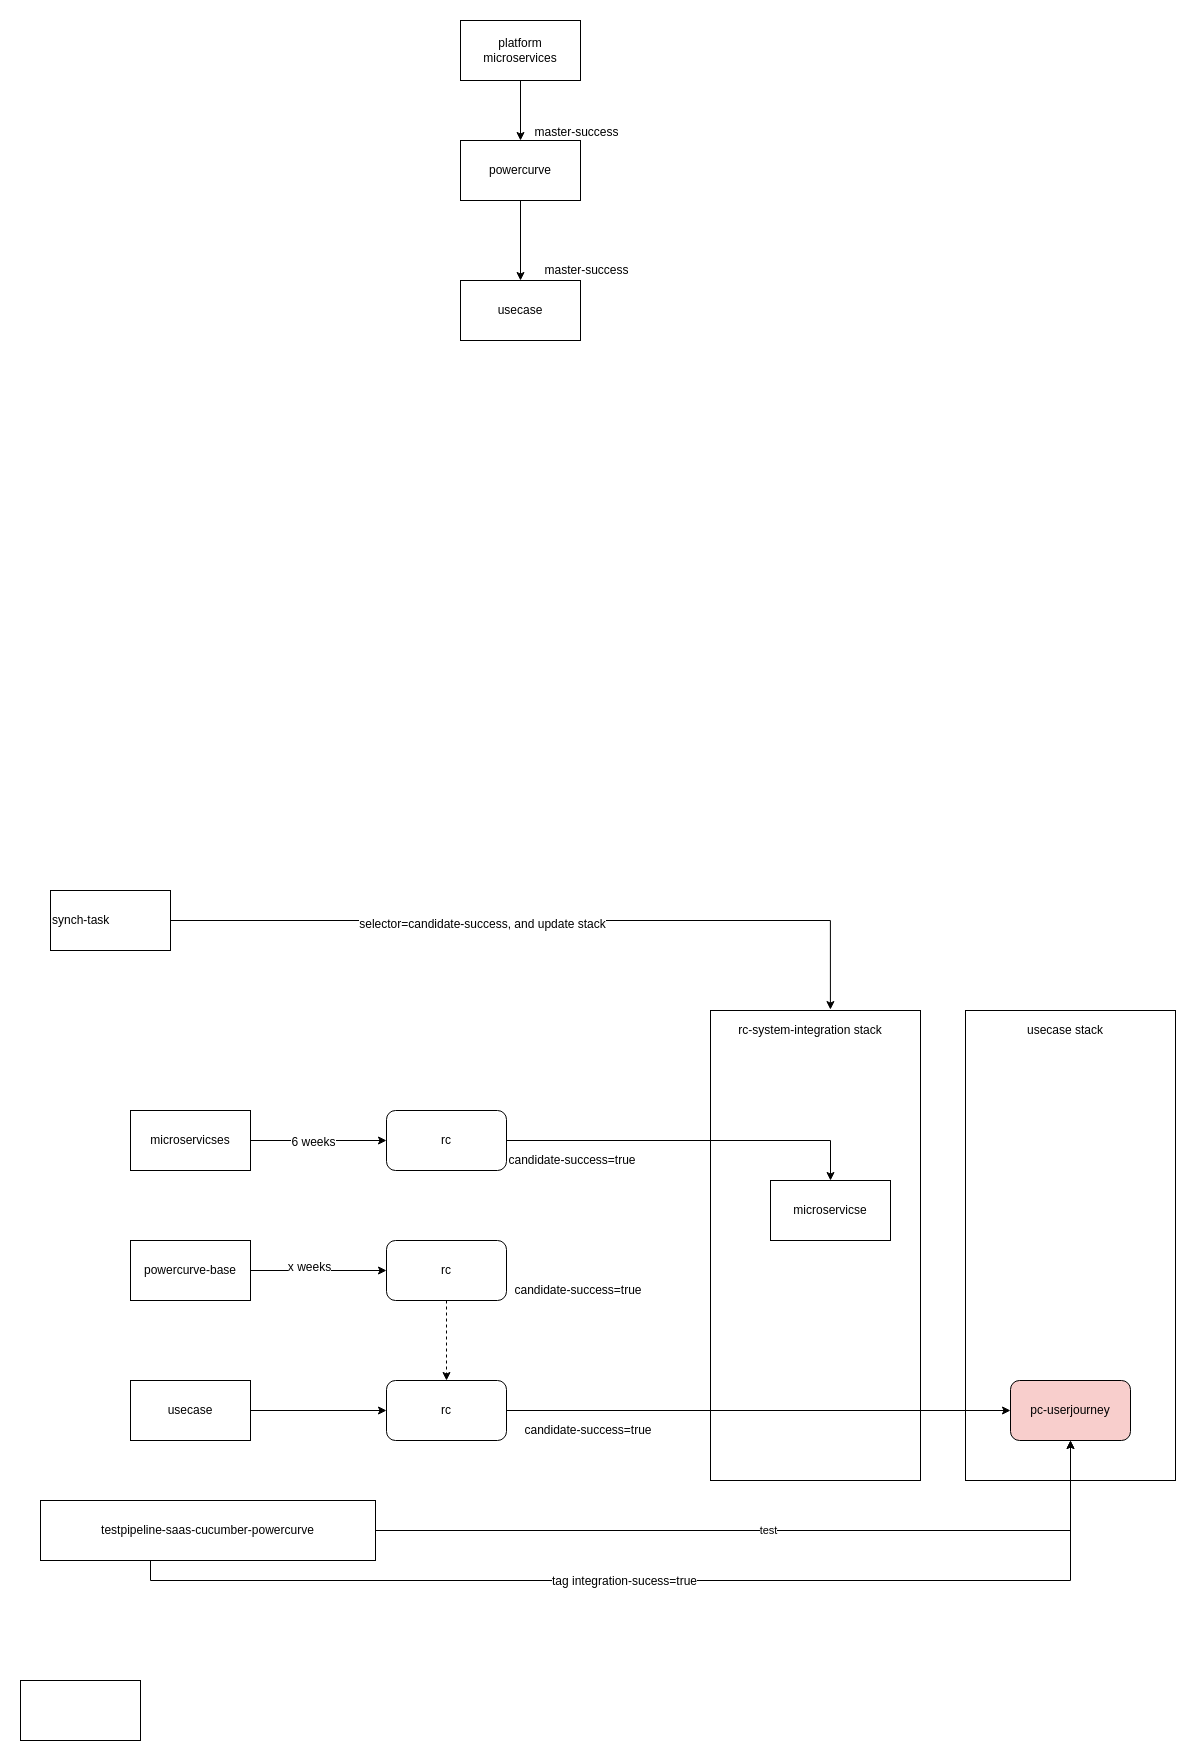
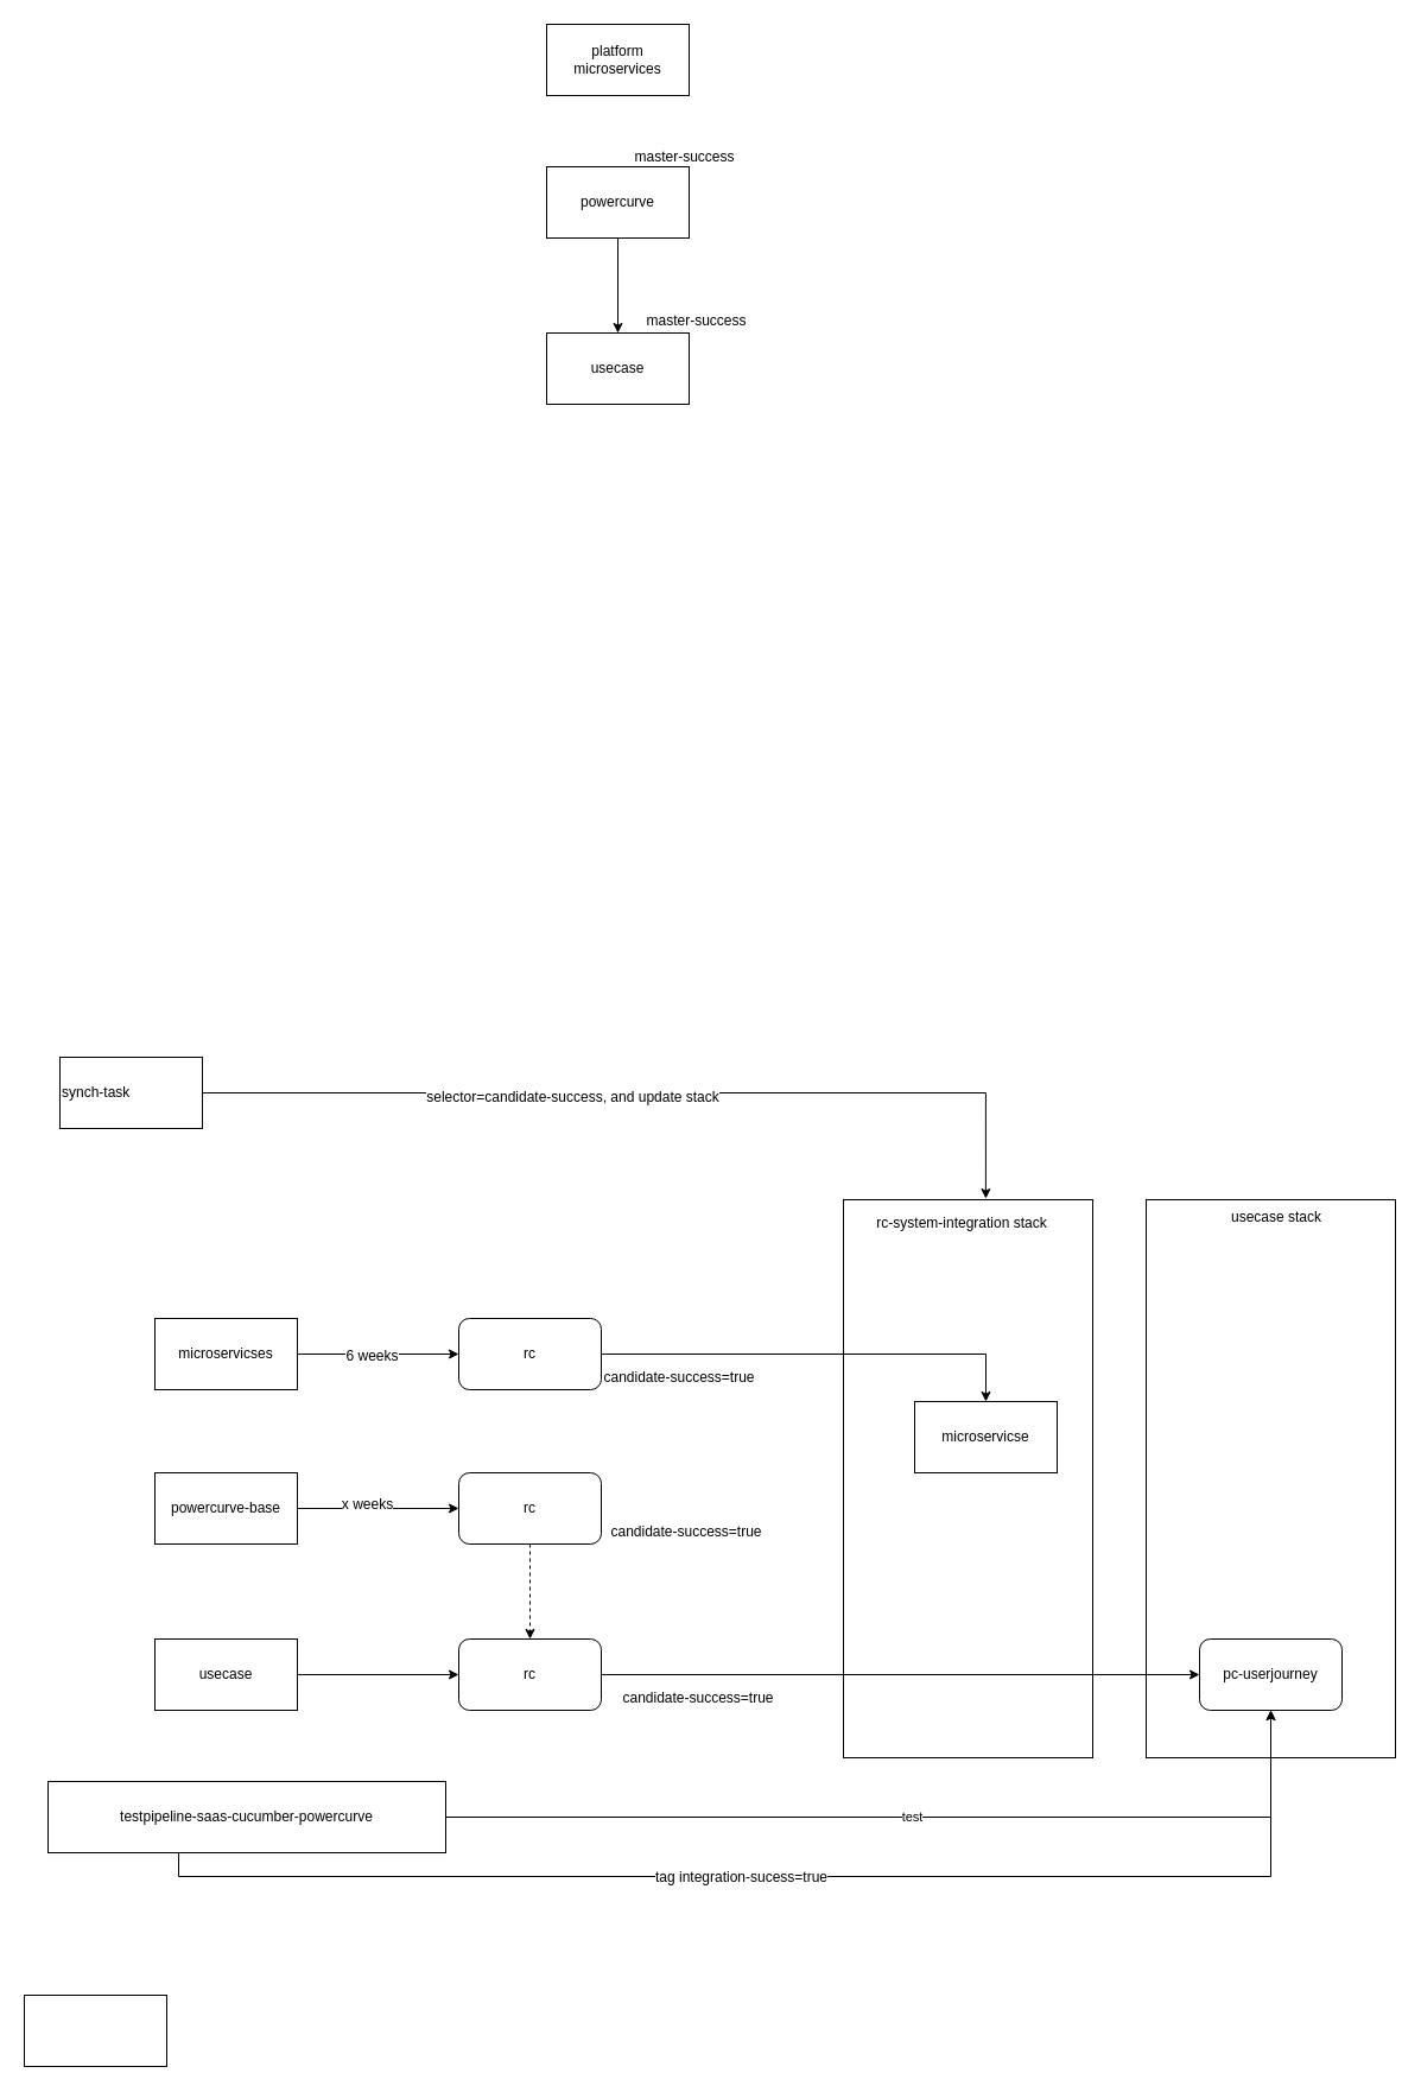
  <mxCell id="0" />
  <mxCell id="1" parent="0" />
  <mxCell id="2" value="" style="rounded=0;whiteSpace=wrap;html=1;" vertex="1" parent="1"><mxGeometry x="965" y="1010" width="210" height="470" as="geometry" /></mxCell>
  <mxCell id="3" value="" style="rounded=0;whiteSpace=wrap;html=1;" vertex="1" parent="1"><mxGeometry x="710" y="1010" width="210" height="470" as="geometry" /></mxCell>
- <mxCell id="4" value="" style="edgeStyle=orthogonalEdgeStyle;rounded=0;orthogonalLoop=1;jettySize=auto;html=1;" edge="1" parent="1" source="5" target="7"><mxGeometry relative="1" as="geometry" /></mxCell>
  <mxCell id="5" value="platform microservices" style="rounded=0;whiteSpace=wrap;html=1;" vertex="1" parent="1"><mxGeometry x="460" y="20" width="120" height="60" as="geometry" /></mxCell>
  <mxCell id="6" value="" style="edgeStyle=orthogonalEdgeStyle;rounded=0;orthogonalLoop=1;jettySize=auto;html=1;" edge="1" parent="1" source="7" target="8"><mxGeometry relative="1" as="geometry" /></mxCell>
  <mxCell id="7" value="powercurve" style="rounded=0;whiteSpace=wrap;html=1;" vertex="1" parent="1"><mxGeometry x="460" y="140" width="120" height="60" as="geometry" /></mxCell>
  <mxCell id="8" value="usecase" style="rounded=0;whiteSpace=wrap;html=1;" vertex="1" parent="1"><mxGeometry x="460" y="280" width="120" height="60" as="geometry" /></mxCell>
  <mxCell id="9" value="master-success" style="text;html=1;align=center;verticalAlign=middle;resizable=0;points=[];autosize=1;" vertex="1" parent="1"><mxGeometry x="526" y="122" width="100" height="20" as="geometry" /></mxCell>
  <mxCell id="10" value="master-success" style="text;html=1;align=center;verticalAlign=middle;resizable=0;points=[];autosize=1;" vertex="1" parent="1"><mxGeometry x="536" y="260" width="100" height="20" as="geometry" /></mxCell>
  <mxCell id="11" value="" style="edgeStyle=orthogonalEdgeStyle;rounded=0;orthogonalLoop=1;jettySize=auto;html=1;" edge="1" parent="1" source="13" target="15"><mxGeometry relative="1" as="geometry" /></mxCell>
  <mxCell id="12" value="6 weeks" style="text;html=1;align=center;verticalAlign=middle;resizable=0;points=[];labelBackgroundColor=#ffffff;" vertex="1" connectable="0" parent="11"><mxGeometry x="-0.086" y="-1" relative="1" as="geometry"><mxPoint as="offset" /></mxGeometry></mxCell>
  <mxCell id="13" value="microservicses" style="rounded=0;whiteSpace=wrap;html=1;" vertex="1" parent="1"><mxGeometry x="130" y="1110" width="120" height="60" as="geometry" /></mxCell>
  <mxCell id="14" value="" style="edgeStyle=orthogonalEdgeStyle;rounded=0;orthogonalLoop=1;jettySize=auto;html=1;" edge="1" parent="1" source="15" target="16"><mxGeometry relative="1" as="geometry" /></mxCell>
  <mxCell id="15" value="rc" style="rounded=1;whiteSpace=wrap;html=1;" vertex="1" parent="1"><mxGeometry x="386" y="1110" width="120" height="60" as="geometry" /></mxCell>
  <mxCell id="16" value="microservicse" style="rounded=0;whiteSpace=wrap;html=1;" vertex="1" parent="1"><mxGeometry x="770" y="1180" width="120" height="60" as="geometry" /></mxCell>
  <mxCell id="17" value="" style="edgeStyle=orthogonalEdgeStyle;rounded=0;orthogonalLoop=1;jettySize=auto;html=1;" edge="1" parent="1" source="19" target="21"><mxGeometry relative="1" as="geometry" /></mxCell>
  <mxCell id="18" value="x weeks" style="text;html=1;align=center;verticalAlign=middle;resizable=0;points=[];labelBackgroundColor=#ffffff;" vertex="1" connectable="0" parent="17"><mxGeometry x="-0.141" y="4" relative="1" as="geometry"><mxPoint as="offset" /></mxGeometry></mxCell>
  <mxCell id="19" value="powercurve-base" style="rounded=0;whiteSpace=wrap;html=1;" vertex="1" parent="1"><mxGeometry x="130" y="1240" width="120" height="60" as="geometry" /></mxCell>
  <mxCell id="20" style="edgeStyle=orthogonalEdgeStyle;rounded=0;orthogonalLoop=1;jettySize=auto;html=1;dashed=1;" edge="1" parent="1" source="21" target="27"><mxGeometry relative="1" as="geometry" /></mxCell>
  <mxCell id="21" value="rc" style="rounded=1;whiteSpace=wrap;html=1;" vertex="1" parent="1"><mxGeometry x="386" y="1240" width="120" height="60" as="geometry" /></mxCell>
  <mxCell id="22" value="candidate-success=true" style="text;html=1;strokeColor=none;fillColor=none;align=center;verticalAlign=middle;whiteSpace=wrap;rounded=0;" vertex="1" parent="1"><mxGeometry x="506" y="1280" width="144" height="20" as="geometry" /></mxCell>
  <mxCell id="23" value="candidate-success=true" style="text;html=1;strokeColor=none;fillColor=none;align=center;verticalAlign=middle;whiteSpace=wrap;rounded=0;" vertex="1" parent="1"><mxGeometry x="500" y="1150" width="144" height="20" as="geometry" /></mxCell>
  <mxCell id="24" value="" style="edgeStyle=orthogonalEdgeStyle;rounded=0;orthogonalLoop=1;jettySize=auto;html=1;" edge="1" parent="1" source="25" target="27"><mxGeometry relative="1" as="geometry" /></mxCell>
  <mxCell id="25" value="usecase" style="rounded=0;whiteSpace=wrap;html=1;" vertex="1" parent="1"><mxGeometry x="130" y="1380" width="120" height="60" as="geometry" /></mxCell>
  <mxCell id="26" value="" style="edgeStyle=orthogonalEdgeStyle;rounded=0;orthogonalLoop=1;jettySize=auto;html=1;" edge="1" parent="1" source="27" target="28"><mxGeometry relative="1" as="geometry" /></mxCell>
  <mxCell id="27" value="rc" style="rounded=1;whiteSpace=wrap;html=1;" vertex="1" parent="1"><mxGeometry x="386" y="1380" width="120" height="60" as="geometry" /></mxCell>
- <mxCell id="28" value="pc-userjourney" style="rounded=1;whiteSpace=wrap;html=1;fillColor=#f8cecc;" vertex="1" parent="1"><mxGeometry x="1010" y="1380" width="120" height="60" as="geometry" /></mxCell>
+ <mxCell id="28" value="pc-userjourney" style="rounded=1;whiteSpace=wrap;html=1;" vertex="1" parent="1"><mxGeometry x="1010" y="1380" width="120" height="60" as="geometry" /></mxCell>
  <mxCell id="29" value="candidate-success=true" style="text;html=1;strokeColor=none;fillColor=none;align=center;verticalAlign=middle;whiteSpace=wrap;rounded=0;" vertex="1" parent="1"><mxGeometry x="516" y="1420" width="144" height="20" as="geometry" /></mxCell>
  <mxCell id="30" value="rc-system-integration stack" style="text;html=1;strokeColor=none;fillColor=none;align=center;verticalAlign=middle;whiteSpace=wrap;rounded=0;" vertex="1" parent="1"><mxGeometry x="725" y="1020" width="170" height="20" as="geometry" /></mxCell>
- <mxCell id="31" value="usecase stack" style="text;html=1;strokeColor=none;fillColor=none;align=center;verticalAlign=middle;whiteSpace=wrap;rounded=0;" vertex="1" parent="1"><mxGeometry x="980" y="1020" width="170" height="20" as="geometry" /></mxCell>
+ <mxCell id="31" value="usecase stack" style="text;html=1;strokeColor=none;fillColor=none;align=center;verticalAlign=middle;whiteSpace=wrap;rounded=0;" vertex="1" parent="1"><mxGeometry x="990" y="1015" width="170" height="20" as="geometry" /></mxCell>
  <mxCell id="32" value="test" style="edgeStyle=orthogonalEdgeStyle;rounded=0;orthogonalLoop=1;jettySize=auto;html=1;" edge="1" parent="1" source="35" target="28"><mxGeometry relative="1" as="geometry" /></mxCell>
  <mxCell id="33" style="edgeStyle=orthogonalEdgeStyle;rounded=0;orthogonalLoop=1;jettySize=auto;html=1;" edge="1" parent="1" source="35" target="28"><mxGeometry relative="1" as="geometry"><Array as="points"><mxPoint x="150" y="1580" /><mxPoint x="1070" y="1580" /></Array></mxGeometry></mxCell>
  <mxCell id="34" value="tag integration-sucess=true" style="text;html=1;align=center;verticalAlign=middle;resizable=0;points=[];labelBackgroundColor=#ffffff;" vertex="1" connectable="0" parent="33"><mxGeometry x="-0.087" relative="1" as="geometry"><mxPoint as="offset" /></mxGeometry></mxCell>
  <mxCell id="35" value="testpipeline-saas-cucumber-powercurve" style="rounded=0;whiteSpace=wrap;html=1;" vertex="1" parent="1"><mxGeometry x="40" y="1500" width="335" height="60" as="geometry" /></mxCell>
  <mxCell id="36" style="edgeStyle=orthogonalEdgeStyle;rounded=0;orthogonalLoop=1;jettySize=auto;html=1;entryX=0.571;entryY=-0.002;entryDx=0;entryDy=0;entryPerimeter=0;" edge="1" parent="1" source="38" target="3"><mxGeometry relative="1" as="geometry" /></mxCell>
  <mxCell id="37" value="selector=candidate-success, and update stack" style="text;html=1;align=center;verticalAlign=middle;resizable=0;points=[];labelBackgroundColor=#ffffff;" vertex="1" connectable="0" parent="36"><mxGeometry x="-0.17" y="-3" relative="1" as="geometry"><mxPoint as="offset" /></mxGeometry></mxCell>
  <mxCell id="38" value="synch-task" style="rounded=0;whiteSpace=wrap;html=1;align=left;" vertex="1" parent="1"><mxGeometry x="50" y="890" width="120" height="60" as="geometry" /></mxCell>
  <mxCell id="39" value="" style="rounded=0;whiteSpace=wrap;html=1;align=left;" vertex="1" parent="1"><mxGeometry x="20" y="1680" width="120" height="60" as="geometry" /></mxCell>
